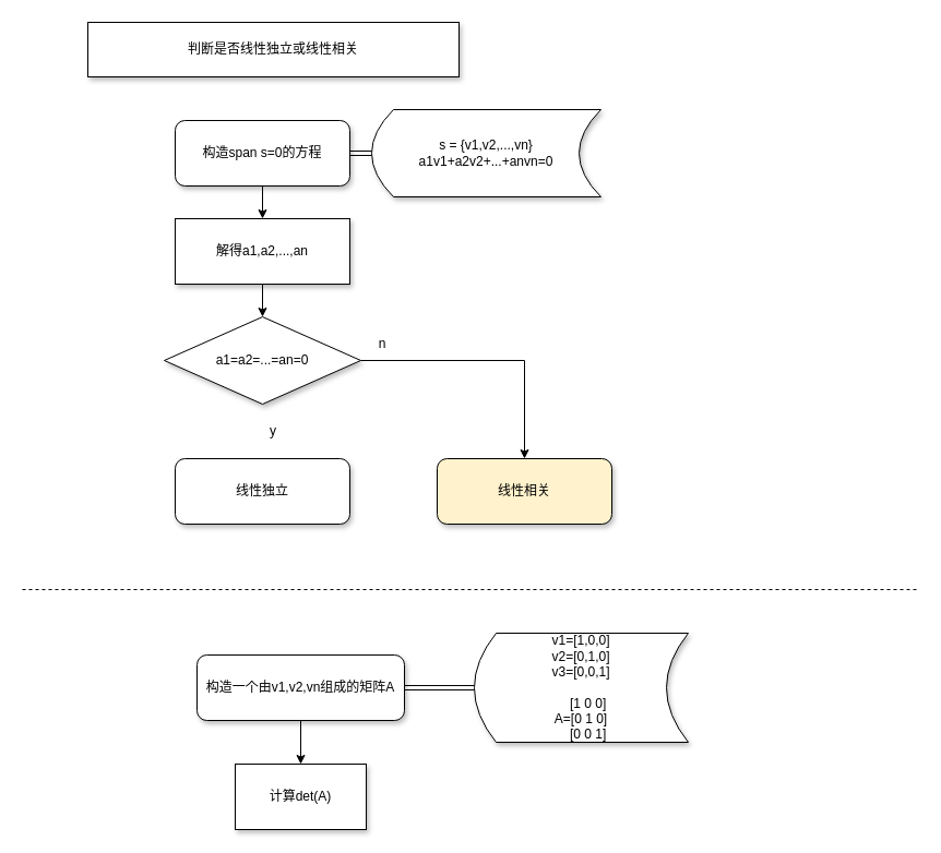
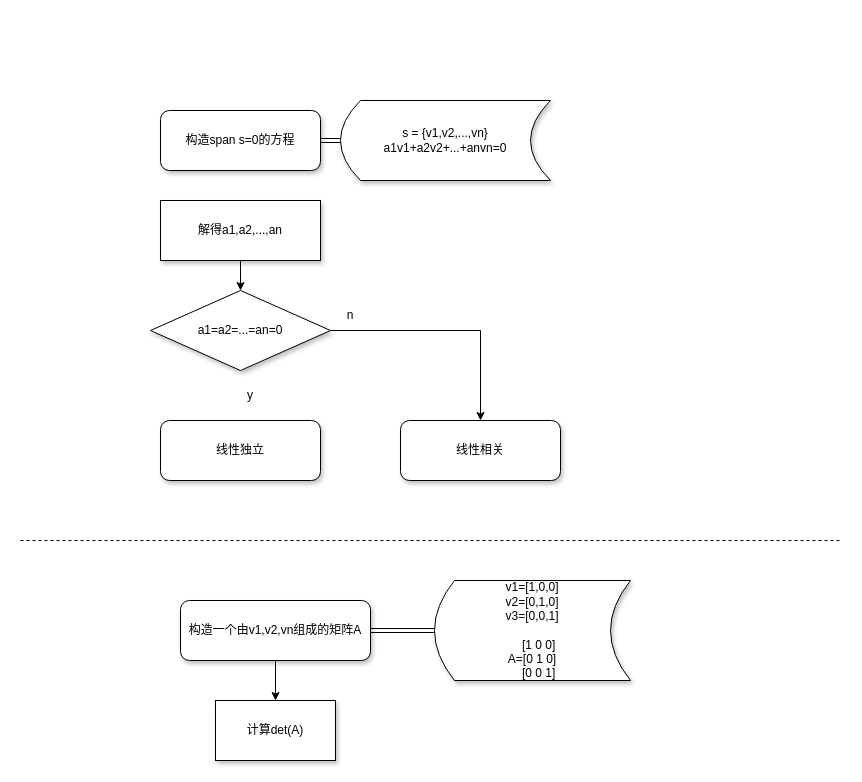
  <mxCell id="0" />
  <mxCell id="1" parent="0" />
- <mxCell id="2" value="判断是否线性独立或线性相关" style="rounded=0;whiteSpace=wrap;html=1;labelBackgroundColor=none;shadow=1;" parent="1" vertex="1"><mxGeometry x="80" y="20" width="340" height="50" as="geometry" /></mxCell>
  <mxCell id="3" style="edgeStyle=orthogonalEdgeStyle;rounded=0;orthogonalLoop=1;jettySize=auto;html=1;exitX=1;exitY=0.5;exitDx=0;exitDy=0;entryX=0;entryY=0.5;entryDx=0;entryDy=0;shape=link;labelBackgroundColor=none;" parent="1" source="5" target="6" edge="1"><mxGeometry relative="1" as="geometry" /></mxCell>
- <mxCell id="4" style="edgeStyle=orthogonalEdgeStyle;rounded=0;orthogonalLoop=1;jettySize=auto;html=1;entryX=0.5;entryY=0;entryDx=0;entryDy=0;labelBackgroundColor=none;shadow=0;" parent="1" source="5" target="8" edge="1"><mxGeometry relative="1" as="geometry" /></mxCell>
  <mxCell id="5" value="构造span s=0的方程" style="rounded=1;whiteSpace=wrap;html=1;labelBackgroundColor=none;shadow=1;" parent="1" vertex="1"><mxGeometry x="160" y="110" width="160" height="60" as="geometry" /></mxCell>
  <mxCell id="6" value="s = {v1,v2,...,vn}&lt;br&gt;a1v1+a2v2+...+anvn=0" style="shape=dataStorage;whiteSpace=wrap;html=1;fixedSize=1;labelBackgroundColor=none;shadow=1;" parent="1" vertex="1"><mxGeometry x="340" y="100" width="210" height="80" as="geometry" /></mxCell>
  <mxCell id="7" style="edgeStyle=orthogonalEdgeStyle;rounded=0;orthogonalLoop=1;jettySize=auto;html=1;labelBackgroundColor=none;" parent="1" source="8" target="10" edge="1"><mxGeometry relative="1" as="geometry" /></mxCell>
  <mxCell id="8" value="解得a1,a2,...,an" style="rounded=0;whiteSpace=wrap;html=1;labelBackgroundColor=none;shadow=1;glass=0;" parent="1" vertex="1"><mxGeometry x="160" y="200" width="160" height="60" as="geometry" /></mxCell>
  <mxCell id="9" style="edgeStyle=orthogonalEdgeStyle;rounded=0;orthogonalLoop=1;jettySize=auto;html=1;entryX=0.5;entryY=0;entryDx=0;entryDy=0;labelBackgroundColor=none;shadow=0;" parent="1" source="10" target="12" edge="1"><mxGeometry relative="1" as="geometry" /></mxCell>
  <mxCell id="10" value="a1=a2=...=an=0" style="rhombus;whiteSpace=wrap;html=1;labelBackgroundColor=none;rounded=0;shadow=1;" parent="1" vertex="1"><mxGeometry x="150" y="290" width="180" height="80" as="geometry" /></mxCell>
  <mxCell id="11" value="线性独立" style="rounded=1;whiteSpace=wrap;html=1;labelBackgroundColor=none;shadow=1;" parent="1" vertex="1"><mxGeometry x="160" y="420" width="160" height="60" as="geometry" /></mxCell>
- <mxCell id="12" value="线性相关" style="rounded=1;whiteSpace=wrap;html=1;labelBackgroundColor=none;shadow=1;fillColor=#fff2cc;" parent="1" vertex="1"><mxGeometry x="400" y="420" width="160" height="60" as="geometry" /></mxCell>
+ <mxCell id="12" value="线性相关" style="rounded=1;whiteSpace=wrap;html=1;labelBackgroundColor=none;shadow=1;" parent="1" vertex="1"><mxGeometry x="400" y="420" width="160" height="60" as="geometry" /></mxCell>
  <mxCell id="13" value="y" style="text;html=1;strokeColor=none;fillColor=none;align=center;verticalAlign=middle;whiteSpace=wrap;rounded=0;shadow=1;glass=0;labelBackgroundColor=none;" vertex="1" parent="1"><mxGeometry x="220" y="380" width="60" height="30" as="geometry" /></mxCell>
  <mxCell id="14" value="n" style="text;html=1;strokeColor=none;fillColor=none;align=center;verticalAlign=middle;whiteSpace=wrap;rounded=0;shadow=1;glass=0;labelBackgroundColor=none;" vertex="1" parent="1"><mxGeometry x="320" y="300" width="60" height="30" as="geometry" /></mxCell>
  <mxCell id="15" value="" style="endArrow=none;dashed=1;html=1;rounded=0;shadow=0;labelBackgroundColor=none;" edge="1" parent="1"><mxGeometry width="50" height="50" relative="1" as="geometry"><mxPoint y="540" as="sourcePoint" x="20" /><mxPoint x="840" y="540" as="targetPoint" /><Array as="points" /></mxGeometry></mxCell>
  <mxCell id="16" style="edgeStyle=orthogonalEdgeStyle;rounded=0;orthogonalLoop=1;jettySize=auto;html=1;entryX=0;entryY=0.5;entryDx=0;entryDy=0;shadow=0;labelBackgroundColor=none;shape=link;" edge="1" parent="1" source="18" target="19"><mxGeometry relative="1" as="geometry" /></mxCell>
  <mxCell id="17" style="edgeStyle=orthogonalEdgeStyle;rounded=0;orthogonalLoop=1;jettySize=auto;html=1;shadow=0;labelBackgroundColor=none;" edge="1" parent="1" source="18" target="20"><mxGeometry relative="1" as="geometry" /></mxCell>
  <mxCell id="18" value="构造一个由v1,v2,vn组成的矩阵A" style="rounded=1;whiteSpace=wrap;html=1;shadow=1;glass=0;labelBackgroundColor=none;" vertex="1" parent="1"><mxGeometry x="180" y="600" width="190" height="60" as="geometry" /></mxCell>
  <mxCell id="19" value="v1=[1,0,0]&lt;br&gt;v2=[0,1,0]&lt;br&gt;v3=[0,0,1]&lt;br&gt;&lt;br&gt;&amp;nbsp; &amp;nbsp; [1 0 0]&lt;br&gt;A=[0 1 0]&lt;br&gt;&amp;nbsp; &amp;nbsp; [0 0 1]" style="shape=dataStorage;whiteSpace=wrap;html=1;fixedSize=1;rounded=0;shadow=1;glass=0;labelBackgroundColor=none;" vertex="1" parent="1"><mxGeometry x="434" y="580" width="196" height="100" as="geometry" /></mxCell>
  <mxCell id="20" value="计算det(A)" style="rounded=0;whiteSpace=wrap;html=1;shadow=1;glass=0;labelBackgroundColor=none;" vertex="1" parent="1"><mxGeometry x="215" y="700" width="120" height="60" as="geometry" /></mxCell>
